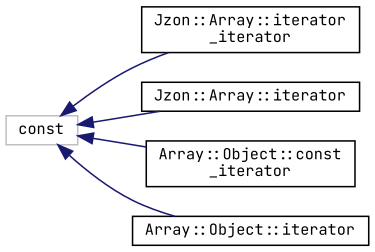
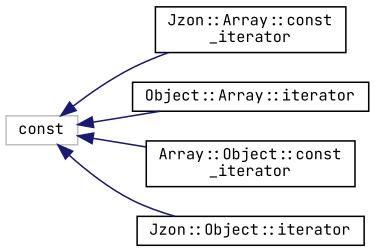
  digraph {
    fontname="JetBrains Mono"
    rankdir=LR
    node [color=black fillcolor=white fontname="JetBrains Mono" fontsize=10 shape=record style=filled]
    edge [color=midnightblue dir=back fontname="JetBrains Mono" fontsize=10 labelfontname=FreeSans labelfontsize=10 style=solid]
    n1 [color=grey75 height=0.2 label=const width=0.4]
-   n2 [height=0.2 label="Jzon::Array::iterator\l_iterator" width=0.4]
-   n3 [height=0.2 label="Jzon::Array::iterator" width=0.4]
+   n2 [height=0.2 label="Jzon::Array::const\l_iterator" width=0.4]
+   n3 [height=0.2 label="Object::Array::iterator" width=0.4]
    n4 [height=0.2 label="Array::Object::const\l_iterator" width=0.4]
-   n5 [height=0.2 label="Array::Object::iterator" width=0.4]
+   n5 [height=0.2 label="Jzon::Object::iterator" width=0.4]
    n1 -> n2
    n1 -> n3
    n1 -> n4
    n1 -> n5
  }
